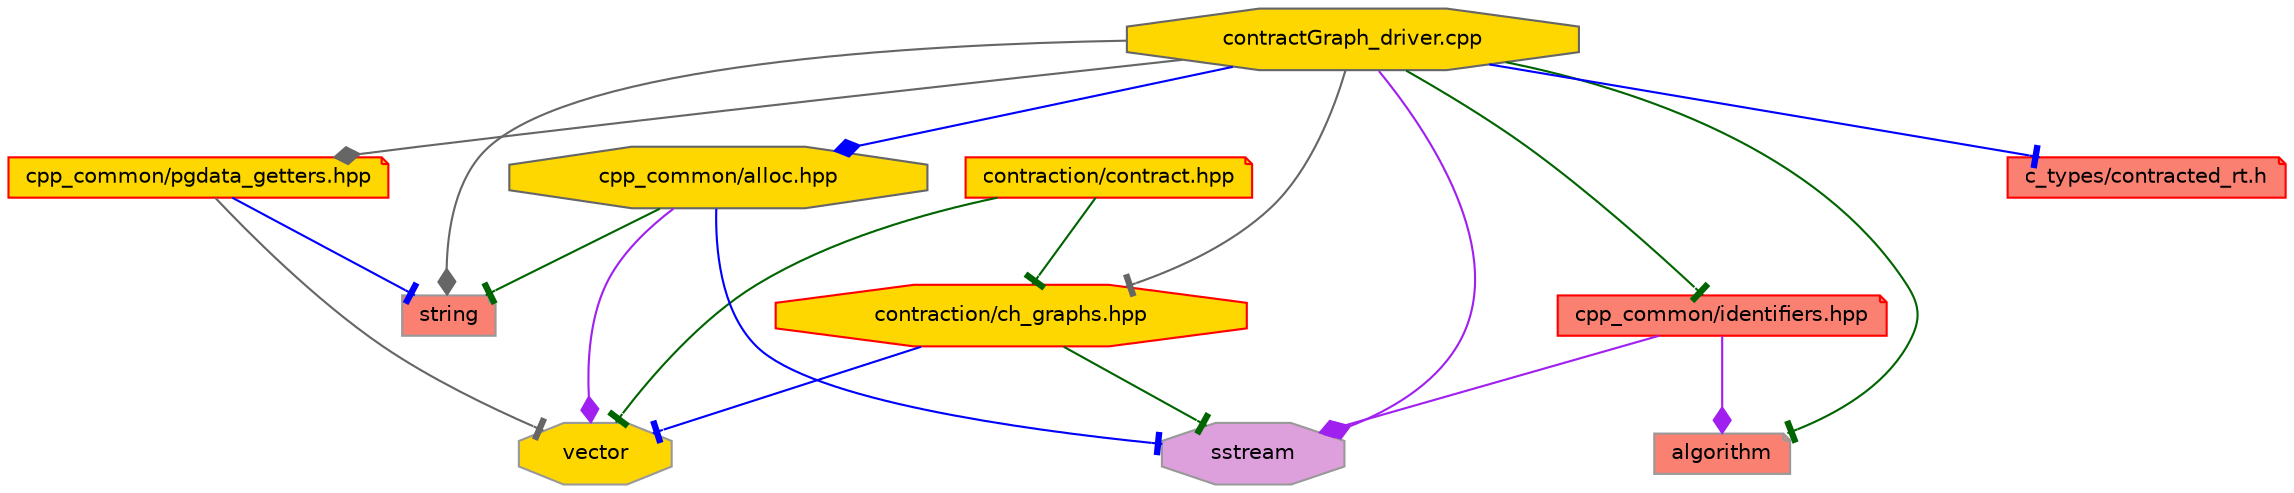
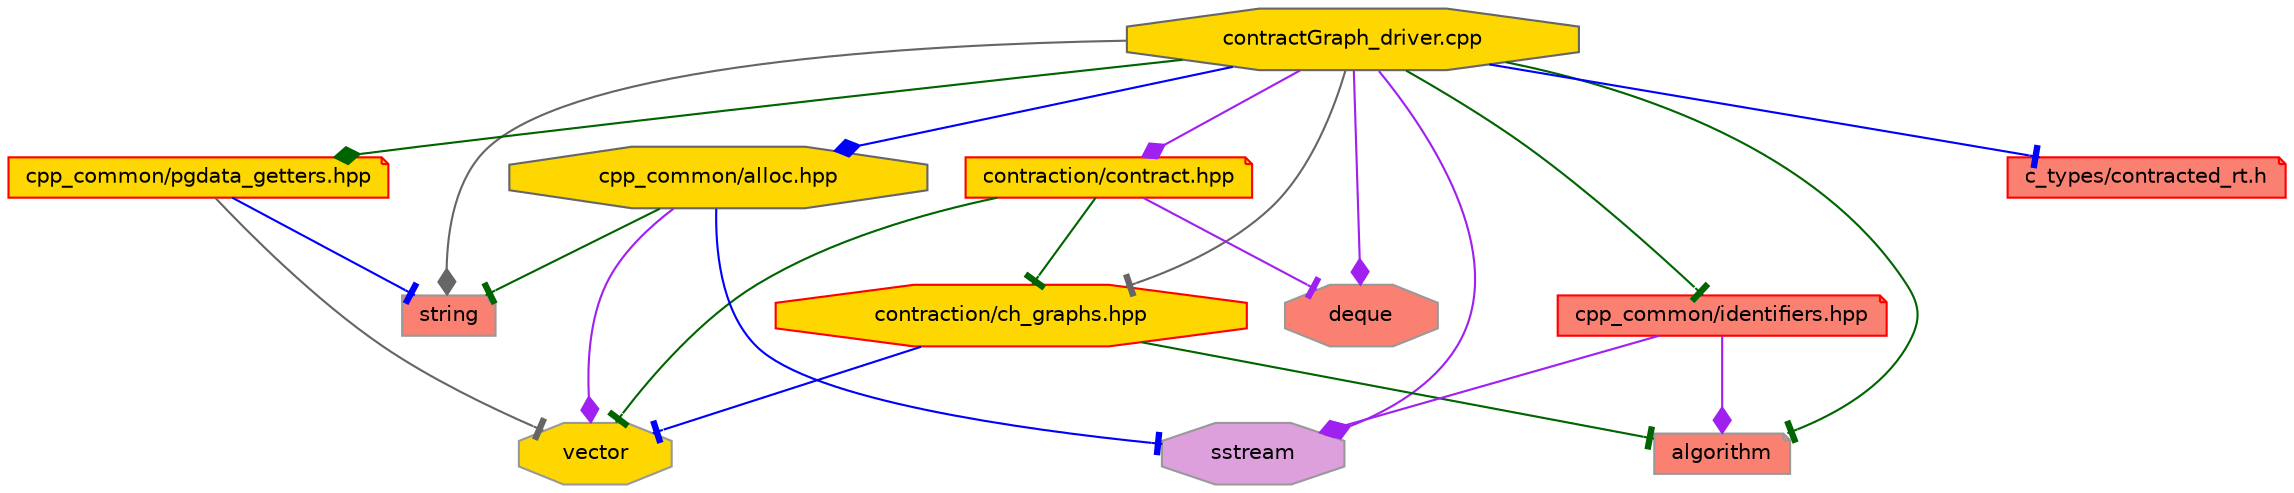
  digraph {
    node [color=grey60 fillcolor=gold fontname=Helvetica fontsize=10 shape=octagon style=filled]
    edge [arrowhead=tee color=purple fontname=Helvetica fontsize=10 labelfontname=Helvetica labelfontsize=10 style=solid]
    n1 [color=gray40 fontcolor=black height=0.2 label="contractGraph_driver.cpp" width=0.4]
    n2 [fillcolor=salmon height=0.2 label=string shape=note width=0.4]
    n3 [fillcolor=plum height=0.2 label=sstream width=0.4]
+   n4 [fillcolor=salmon height=0.2 label=deque width=0.4]
    n5 [fillcolor=salmon height=0.2 label=algorithm shape=note width=0.4]
    n6 [color=red height=0.2 label="cpp_common/pgdata_getters.hpp" shape=note width=0.4]
    n7 [color=red height=0.2 label="contraction/ch_graphs.hpp" width=0.4]
    n8 [color=red height=0.2 label="contraction/contract.hpp" shape=note width=0.4]
    n9 [color=red fillcolor=salmon height=0.2 label="c_types/contracted_rt.h" shape=note width=0.4]
    n10 [color=red fillcolor=salmon height=0.2 label="cpp_common/identifiers.hpp" shape=note width=0.4]
    n11 [color=grey40 height=0.2 label="cpp_common/alloc.hpp" width=0.4]
    n12 [height=0.2 label=vector width=0.4]
    n1 -> n2 [arrowhead=diamond color=gray40]
    n1 -> n3 [arrowhead=diamond]
+   n1 -> n4 [arrowhead=diamond]
    n1 -> n5 [color=darkgreen]
-   n1 -> n6 [arrowhead=diamond color=gray40]
+   n1 -> n6 [arrowhead=diamond color=darkgreen]
    n1 -> n7 [color=gray40]
+   n1 -> n8 [arrowhead=diamond]
    n1 -> n9 [color=blue]
    n1 -> n10 [color=darkgreen]
    n1 -> n11 [arrowhead=diamond color=blue]
    n6 -> n2 [color=blue]
    n6 -> n12 [color=gray40]
-   n7 -> n3 [color=darkgreen]
+   n7 -> n5 [color=darkgreen]
    n7 -> n12 [color=blue]
+   n8 -> n4
    n8 -> n7 [color=darkgreen]
    n8 -> n12 [color=darkgreen]
    n10 -> n3 [arrowhead=diamond]
    n10 -> n5 [arrowhead=diamond]
    n11 -> n2 [color=darkgreen]
    n11 -> n3 [color=blue]
    n11 -> n12 [arrowhead=diamond]
  }
